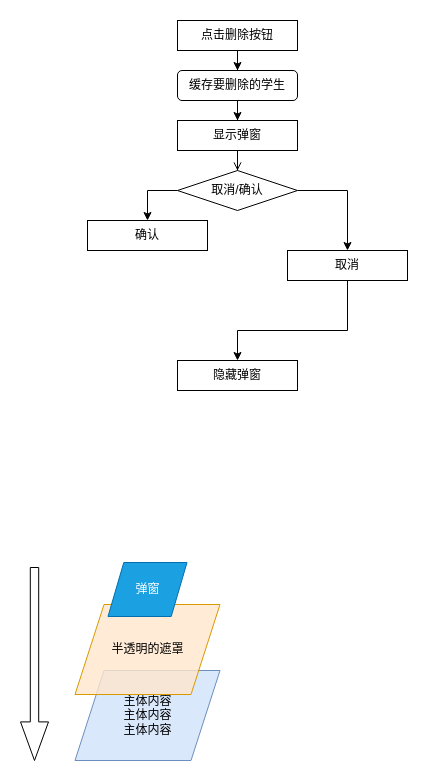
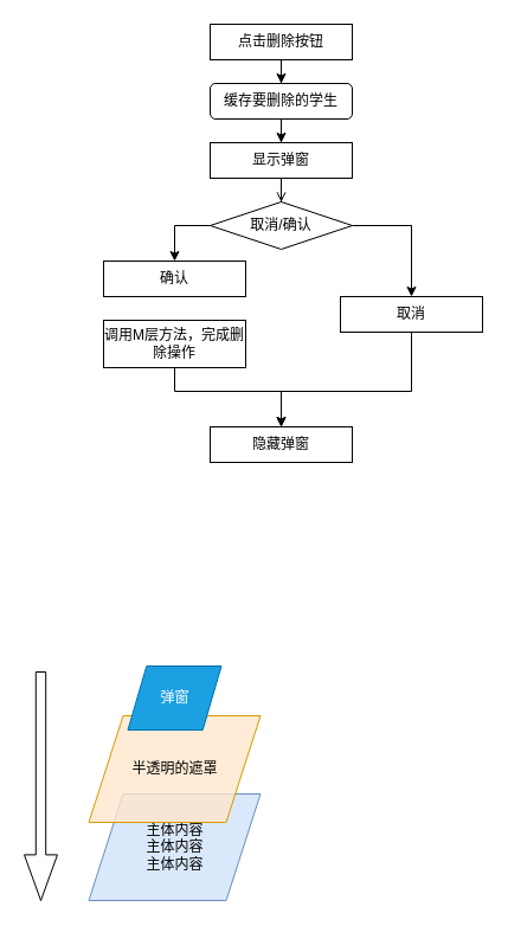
  <mxCell id="0" />
  <mxCell id="1" parent="0" />
  <mxCell id="2" style="edgeStyle=orthogonalEdgeStyle;rounded=0;orthogonalLoop=1;jettySize=auto;html=1;" edge="1" parent="1" source="3" target="5"><mxGeometry relative="1" as="geometry" /></mxCell>
  <mxCell id="3" value="点击删除按钮" style="rounded=0;whiteSpace=wrap;html=1;" vertex="1" parent="1"><mxGeometry x="177" y="20" width="120" height="30" as="geometry" /></mxCell>
  <mxCell id="4" style="edgeStyle=orthogonalEdgeStyle;rounded=0;orthogonalLoop=1;jettySize=auto;html=1;entryX=0.5;entryY=0;entryDx=0;entryDy=0;" edge="1" parent="1" source="5" target="7"><mxGeometry relative="1" as="geometry"><mxPoint x="237" y="210" as="targetPoint" /></mxGeometry></mxCell>
  <mxCell id="5" value="缓存要删除的学生" style="whiteSpace=wrap;html=1;rounded=1;" vertex="1" parent="1"><mxGeometry x="177" y="70" width="120" height="30" as="geometry" /></mxCell>
  <mxCell id="6" style="edgeStyle=orthogonalEdgeStyle;rounded=0;orthogonalLoop=1;jettySize=auto;html=1;entryX=0.5;entryY=0;entryDx=0;entryDy=0;endArrow=open;" edge="1" parent="1" source="7" target="10"><mxGeometry relative="1" as="geometry" /></mxCell>
  <mxCell id="7" value="显示弹窗" style="rounded=0;whiteSpace=wrap;html=1;" vertex="1" parent="1"><mxGeometry x="177" y="120" width="120" height="30" as="geometry" /></mxCell>
  <mxCell id="8" style="edgeStyle=orthogonalEdgeStyle;rounded=0;orthogonalLoop=1;jettySize=auto;html=1;exitX=1;exitY=0.5;exitDx=0;exitDy=0;entryX=0.5;entryY=0;entryDx=0;entryDy=0;" edge="1" parent="1" source="10" target="13"><mxGeometry relative="1" as="geometry" /></mxCell>
  <mxCell id="9" style="edgeStyle=orthogonalEdgeStyle;rounded=0;orthogonalLoop=1;jettySize=auto;html=1;entryX=0.5;entryY=0;entryDx=0;entryDy=0;exitX=0;exitY=0.5;exitDx=0;exitDy=0;" edge="1" parent="1" source="10" target="11"><mxGeometry relative="1" as="geometry" /></mxCell>
  <mxCell id="10" value="取消/确认" style="rhombus;whiteSpace=wrap;html=1;" vertex="1" parent="1"><mxGeometry x="177" y="170" width="120" height="40" as="geometry" /></mxCell>
  <mxCell id="11" value="确认" style="rounded=0;whiteSpace=wrap;html=1;" vertex="1" parent="1"><mxGeometry x="87" y="220" width="120" height="30" as="geometry" /></mxCell>
  <mxCell id="12" style="edgeStyle=orthogonalEdgeStyle;rounded=0;orthogonalLoop=1;jettySize=auto;html=1;" edge="1" parent="1" source="13" target="16"><mxGeometry relative="1" as="geometry"><Array as="points"><mxPoint x="347" y="330" /><mxPoint x="237" y="330" /></Array></mxGeometry></mxCell>
  <mxCell id="13" value="取消" style="rounded=0;whiteSpace=wrap;html=1;" vertex="1" parent="1"><mxGeometry x="287" y="250" width="120" height="30" as="geometry" /></mxCell>
+ <mxCell id="14" style="edgeStyle=orthogonalEdgeStyle;rounded=0;orthogonalLoop=1;jettySize=auto;html=1;entryX=0.5;entryY=0;entryDx=0;entryDy=0;" edge="1" parent="1" source="15" target="16"><mxGeometry relative="1" as="geometry"><Array as="points"><mxPoint x="147" y="330" /><mxPoint x="237" y="330" /></Array></mxGeometry></mxCell>
+ <mxCell id="15" value="调用M层方法，完成删除操作" style="rounded=0;whiteSpace=wrap;html=1;" vertex="1" parent="1"><mxGeometry x="87" y="270" width="120" height="40" as="geometry" /></mxCell>
  <mxCell id="16" value="隐藏弹窗" style="rounded=0;whiteSpace=wrap;html=1;" vertex="1" parent="1"><mxGeometry x="177" y="360" width="120" height="30" as="geometry" /></mxCell>
  <mxCell id="17" value="主体内容&lt;br&gt;主体内容&lt;br&gt;主体内容" style="shape=parallelogram;perimeter=parallelogramPerimeter;whiteSpace=wrap;html=1;strokeColor=#6c8ebf;fillColor=#dae8fc;" vertex="1" parent="1"><mxGeometry x="74.5" y="670" width="145" height="90" as="geometry" /></mxCell>
  <mxCell id="18" value="半透明的遮罩" style="shape=parallelogram;perimeter=parallelogramPerimeter;whiteSpace=wrap;html=1;fillColor=#ffe6cc;strokeOpacity=100;fillOpacity=80;strokeColor=#d79b00;" vertex="1" parent="1"><mxGeometry x="74.5" y="604" width="145" height="90" as="geometry" /></mxCell>
  <mxCell id="19" value="弹窗" style="shape=parallelogram;perimeter=parallelogramPerimeter;whiteSpace=wrap;html=1;fillColor=#1ba1e2;strokeColor=#006EAF;fontColor=#ffffff;" vertex="1" parent="1"><mxGeometry x="107.5" y="562" width="79" height="54" as="geometry" /></mxCell>
  <mxCell id="20" value="" style="shape=singleArrow;direction=south;whiteSpace=wrap;html=1;fillColor=none;" vertex="1" parent="1"><mxGeometry x="20" y="567" width="28" height="193" as="geometry" /></mxCell>
